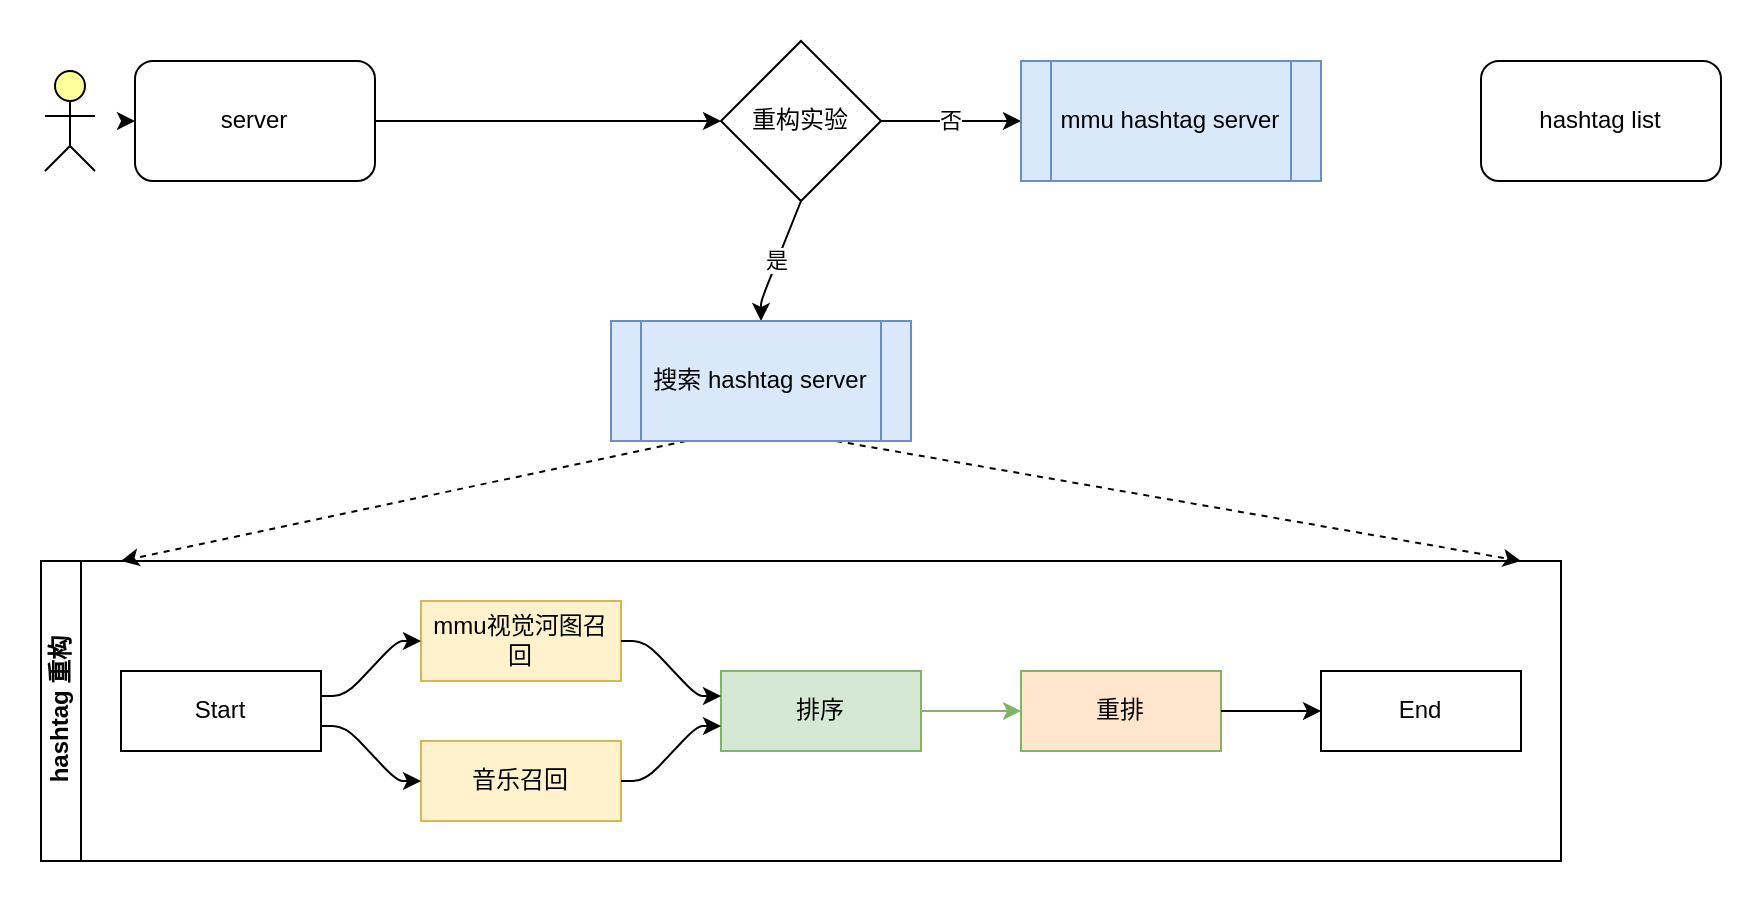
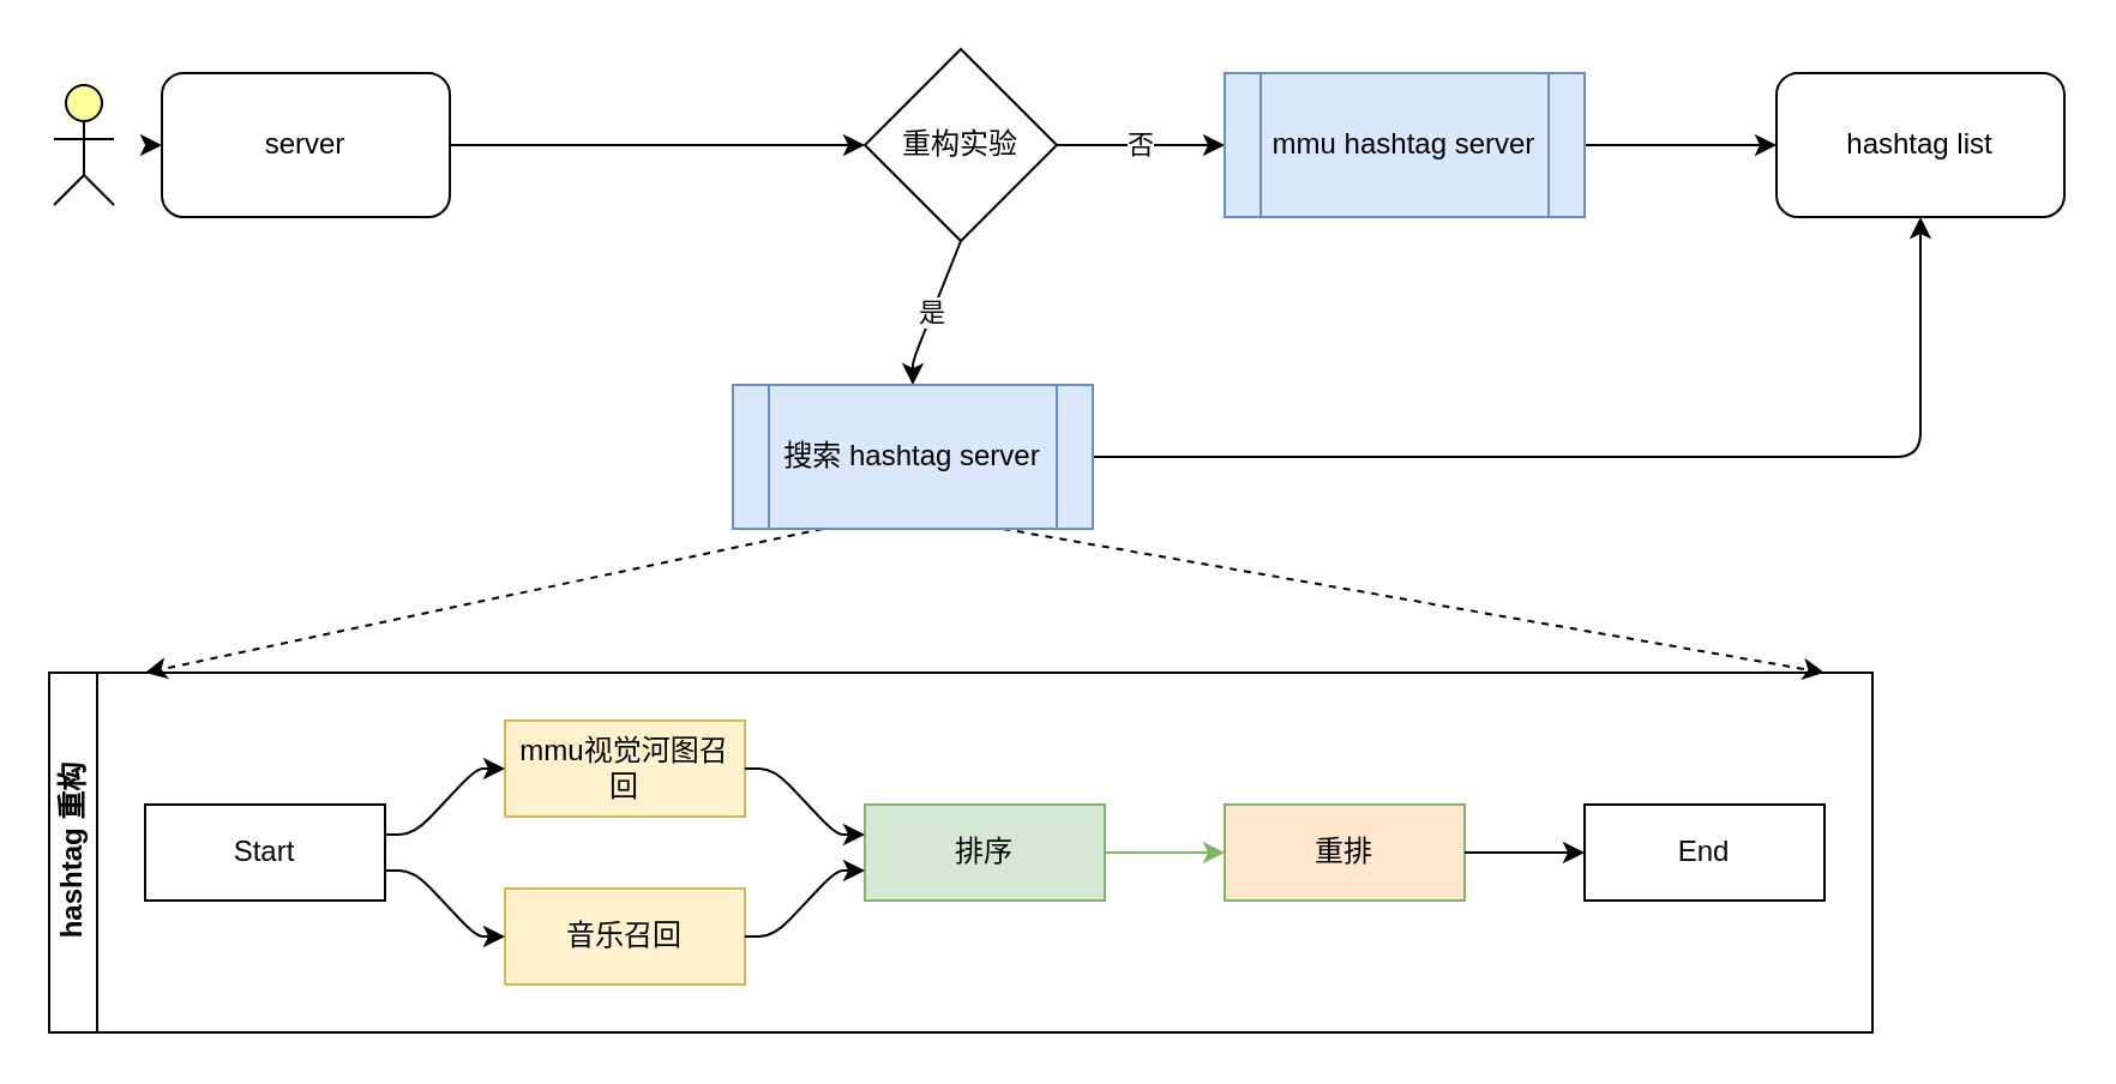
  <mxCell id="0" />
  <mxCell id="1" parent="0" />
  <mxCell id="2" value="hashtag 重构" style="swimlane;html=1;startSize=20;horizontal=0;childLayout=flowLayout;flowOrientation=west;resizable=0;interRankCellSpacing=50;containerType=tree;fontSize=12;" parent="1" vertex="1"><mxGeometry x="20" y="280" width="760" height="150" as="geometry" /></mxCell>
  <mxCell id="3" value="Start" style="whiteSpace=wrap;html=1;" parent="2" vertex="1"><mxGeometry x="40" y="55" width="100" height="40" as="geometry" /></mxCell>
  <mxCell id="4" value="mmu视觉河图召回" style="whiteSpace=wrap;html=1;fillColor=#fff2cc;strokeColor=#d6b656;" parent="2" vertex="1"><mxGeometry x="190" y="20" width="100" height="40" as="geometry" /></mxCell>
  <mxCell id="5" value="" style="html=1;rounded=1;curved=0;sourcePerimeterSpacing=0;targetPerimeterSpacing=0;startSize=6;endSize=6;noEdgeStyle=1;orthogonal=1;" parent="2" source="3" target="4" edge="1"><mxGeometry relative="1" as="geometry"><Array as="points"><mxPoint x="152" y="67.5" /><mxPoint x="178" y="40" /></Array></mxGeometry></mxCell>
  <mxCell id="6" value="音乐召回" style="whiteSpace=wrap;html=1;fillColor=#fff2cc;strokeColor=#d6b656;" parent="2" vertex="1"><mxGeometry x="190" y="90" width="100" height="40" as="geometry" /></mxCell>
  <mxCell id="7" value="" style="html=1;rounded=1;curved=0;sourcePerimeterSpacing=0;targetPerimeterSpacing=0;startSize=6;endSize=6;noEdgeStyle=1;orthogonal=1;" parent="2" source="3" target="6" edge="1"><mxGeometry relative="1" as="geometry"><Array as="points"><mxPoint x="152" y="82.5" /><mxPoint x="178" y="110" /></Array></mxGeometry></mxCell>
  <mxCell id="8" value="排序" style="whiteSpace=wrap;html=1;fillColor=#d5e8d4;strokeColor=#82b366;" parent="2" vertex="1"><mxGeometry x="340" y="55" width="100" height="40" as="geometry" /></mxCell>
  <mxCell id="9" value="" style="html=1;rounded=1;curved=0;sourcePerimeterSpacing=0;targetPerimeterSpacing=0;startSize=6;endSize=6;noEdgeStyle=1;orthogonal=1;" parent="2" source="4" target="8" edge="1"><mxGeometry relative="1" as="geometry"><Array as="points"><mxPoint x="302" y="40" /><mxPoint x="328" y="67.5" /></Array></mxGeometry></mxCell>
  <mxCell id="10" value="" style="html=1;rounded=1;curved=0;sourcePerimeterSpacing=0;targetPerimeterSpacing=0;startSize=6;endSize=6;noEdgeStyle=1;orthogonal=1;" parent="2" source="6" target="8" edge="1"><mxGeometry relative="1" as="geometry"><Array as="points"><mxPoint x="302" y="110" /><mxPoint x="328" y="82.5" /></Array></mxGeometry></mxCell>
  <mxCell id="11" value="" style="html=1;rounded=1;curved=0;sourcePerimeterSpacing=0;targetPerimeterSpacing=0;startSize=6;endSize=6;noEdgeStyle=1;orthogonal=1;fillColor=#d5e8d4;strokeColor=#82b366;" parent="2" source="8" target="12" edge="1"><mxGeometry relative="1" as="geometry"><mxPoint x="1190" y="706" as="sourcePoint" /><Array as="points"><mxPoint x="452" y="75" /><mxPoint x="478" y="75" /></Array></mxGeometry></mxCell>
  <mxCell id="12" value="重排" style="whiteSpace=wrap;html=1;fillColor=#ffe6cc;strokeColor=#82b366;" parent="2" vertex="1"><mxGeometry x="490" y="55" width="100" height="40" as="geometry" /></mxCell>
  <mxCell id="13" value="" style="html=1;rounded=1;curved=0;sourcePerimeterSpacing=0;targetPerimeterSpacing=0;startSize=6;endSize=6;noEdgeStyle=1;orthogonal=1;" parent="2" source="12" target="14" edge="1"><mxGeometry relative="1" as="geometry"><mxPoint x="1260" y="701" as="sourcePoint" /><Array as="points"><mxPoint x="602" y="75" /><mxPoint x="628" y="75" /></Array></mxGeometry></mxCell>
  <mxCell id="14" value="End" style="whiteSpace=wrap;html=1;" parent="2" vertex="1"><mxGeometry x="640" y="55" width="100" height="40" as="geometry" /></mxCell>
  <mxCell id="15" value="否" style="edgeStyle=none;html=1;exitX=1;exitY=0.5;exitDx=0;exitDy=0;" parent="1" source="17" target="21" edge="1"><mxGeometry relative="1" as="geometry" /></mxCell>
  <mxCell id="16" value="是" style="edgeStyle=none;html=1;exitX=0.5;exitY=1;exitDx=0;exitDy=0;entryX=0.5;entryY=0;entryDx=0;entryDy=0;" parent="1" source="17" target="28" edge="1"><mxGeometry relative="1" as="geometry"><mxPoint x="380" y="180" as="targetPoint" /><Array as="points"><mxPoint x="380" y="150" /></Array></mxGeometry></mxCell>
  <mxCell id="17" value="重构实验" style="rhombus;whiteSpace=wrap;html=1;" parent="1" vertex="1"><mxGeometry x="360" y="20" width="80" height="80" as="geometry" /></mxCell>
  <mxCell id="18" style="edgeStyle=none;html=1;exitX=1;exitY=0.5;exitDx=0;exitDy=0;entryX=0;entryY=0.5;entryDx=0;entryDy=0;" parent="1" source="19" target="17" edge="1"><mxGeometry relative="1" as="geometry" /></mxCell>
  <mxCell id="19" value="server" style="rounded=1;whiteSpace=wrap;html=1;" parent="1" vertex="1"><mxGeometry x="67" y="30" width="120" height="60" as="geometry" /></mxCell>
+ <mxCell id="20" style="edgeStyle=none;html=1;exitX=1;exitY=0.5;exitDx=0;exitDy=0;entryX=0;entryY=0.5;entryDx=0;entryDy=0;" parent="1" source="21" target="24" edge="1"><mxGeometry relative="1" as="geometry" /></mxCell>
  <mxCell id="21" value="mmu hashtag server" style="shape=process;whiteSpace=wrap;html=1;backgroundOutline=1;fillColor=#dae8fc;strokeColor=#6c8ebf;" parent="1" vertex="1"><mxGeometry x="510" y="30" width="150" height="60" as="geometry" /></mxCell>
  <mxCell id="22" style="edgeStyle=none;html=1;" parent="1" target="19" edge="1"><mxGeometry relative="1" as="geometry"><mxPoint x="64" y="60" as="sourcePoint" /></mxGeometry></mxCell>
  <mxCell id="23" value="" style="html=1;outlineConnect=0;whiteSpace=wrap;fillColor=#ffff99;verticalLabelPosition=bottom;verticalAlign=top;align=center;shape=mxgraph.archimate3.actor;" parent="1" vertex="1"><mxGeometry x="22" y="35" width="25" height="50" as="geometry" /></mxCell>
  <mxCell id="24" value="hashtag list" style="rounded=1;whiteSpace=wrap;html=1;" parent="1" vertex="1"><mxGeometry x="740" y="30" width="120" height="60" as="geometry" /></mxCell>
  <mxCell id="25" style="edgeStyle=none;html=1;exitX=0.25;exitY=1;exitDx=0;exitDy=0;dashed=1;" parent="1" source="28" edge="1"><mxGeometry relative="1" as="geometry"><mxPoint x="60" y="280" as="targetPoint" /></mxGeometry></mxCell>
  <mxCell id="26" style="edgeStyle=none;html=1;exitX=0.75;exitY=1;exitDx=0;exitDy=0;dashed=1;" parent="1" source="28" edge="1"><mxGeometry relative="1" as="geometry"><mxPoint x="760" y="280" as="targetPoint" /></mxGeometry></mxCell>
+ <mxCell id="27" style="edgeStyle=none;html=1;exitX=1;exitY=0.5;exitDx=0;exitDy=0;entryX=0.5;entryY=1;entryDx=0;entryDy=0;" parent="1" source="28" target="24" edge="1"><mxGeometry relative="1" as="geometry"><Array as="points"><mxPoint x="800" y="190" /></Array></mxGeometry></mxCell>
  <mxCell id="28" value="搜索 hashtag server" style="shape=process;whiteSpace=wrap;html=1;backgroundOutline=1;fillColor=#dae8fc;strokeColor=#6c8ebf;" parent="1" vertex="1"><mxGeometry x="305" y="160" width="150" height="60" as="geometry" /></mxCell>
